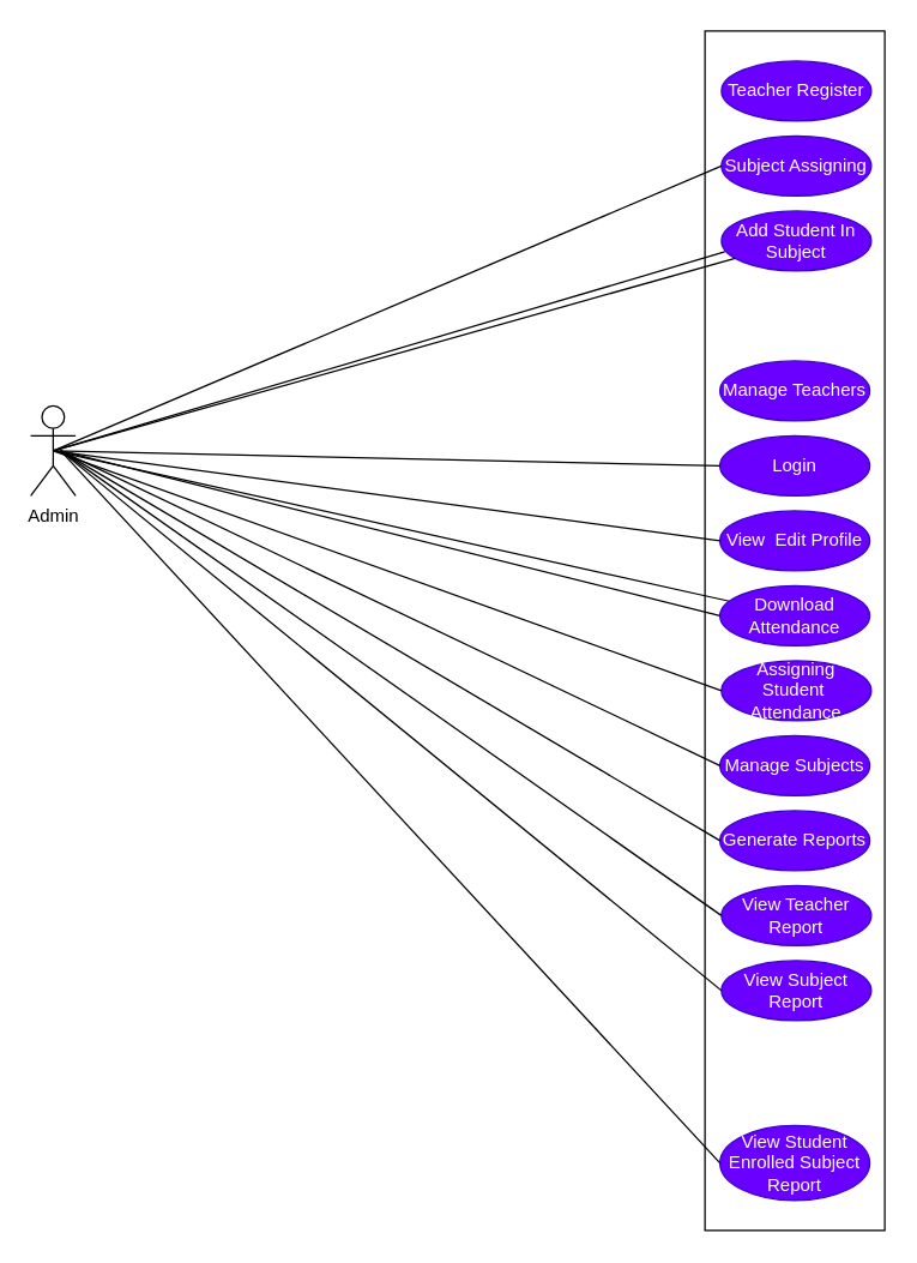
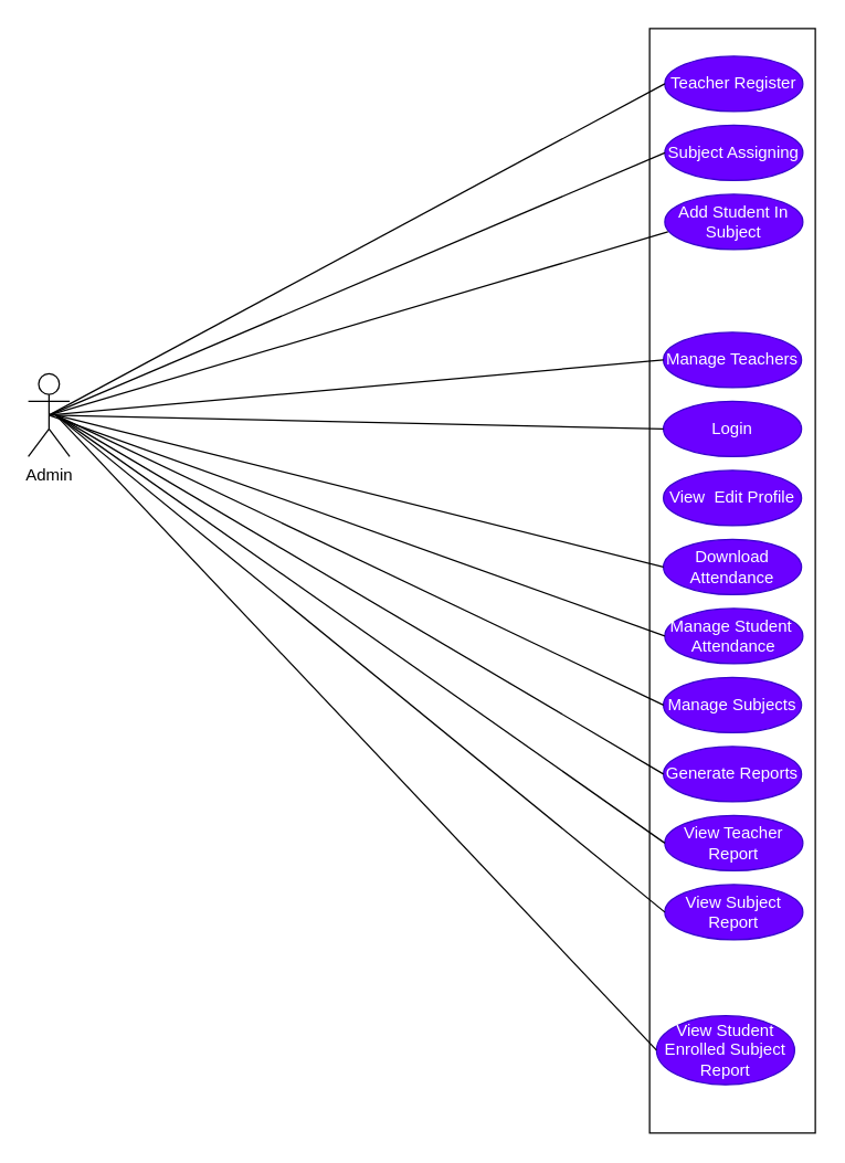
  <mxCell id="0" />
  <mxCell id="1" parent="0" />
  <mxCell id="2" value="" style="rounded=0;whiteSpace=wrap;html=1;" parent="1" vertex="1"><mxGeometry x="470" y="20" width="120" height="800" as="geometry" /></mxCell>
  <mxCell id="3" value="Teacher Register" style="ellipse;whiteSpace=wrap;html=1;align=center;newEdgeStyle={&quot;edgeStyle&quot;:&quot;entityRelationEdgeStyle&quot;,&quot;startArrow&quot;:&quot;none&quot;,&quot;endArrow&quot;:&quot;none&quot;,&quot;segment&quot;:10,&quot;curved&quot;:1,&quot;sourcePerimeterSpacing&quot;:0,&quot;targetPerimeterSpacing&quot;:0};treeFolding=1;treeMoving=1;fillColor=#6a00ff;fontColor=#ffffff;strokeColor=#3700CC;" parent="1" vertex="1"><mxGeometry x="481" y="40" width="100" height="40" as="geometry" /></mxCell>
  <mxCell id="4" value="Subject Assigning" style="ellipse;whiteSpace=wrap;html=1;align=center;newEdgeStyle={&quot;edgeStyle&quot;:&quot;entityRelationEdgeStyle&quot;,&quot;startArrow&quot;:&quot;none&quot;,&quot;endArrow&quot;:&quot;none&quot;,&quot;segment&quot;:10,&quot;curved&quot;:1,&quot;sourcePerimeterSpacing&quot;:0,&quot;targetPerimeterSpacing&quot;:0};treeFolding=1;treeMoving=1;fillColor=#6a00ff;fontColor=#ffffff;strokeColor=#3700CC;" parent="1" vertex="1"><mxGeometry x="481" y="90" width="100" height="40" as="geometry" /></mxCell>
  <mxCell id="5" value="Add Student In Subject" style="ellipse;whiteSpace=wrap;html=1;align=center;newEdgeStyle={&quot;edgeStyle&quot;:&quot;entityRelationEdgeStyle&quot;,&quot;startArrow&quot;:&quot;none&quot;,&quot;endArrow&quot;:&quot;none&quot;,&quot;segment&quot;:10,&quot;curved&quot;:1,&quot;sourcePerimeterSpacing&quot;:0,&quot;targetPerimeterSpacing&quot;:0};treeFolding=1;treeMoving=1;fillColor=#6a00ff;fontColor=#ffffff;strokeColor=#3700CC;" parent="1" vertex="1"><mxGeometry x="481" y="140" width="100" height="40" as="geometry" /></mxCell>
  <mxCell id="6" value="Manage Teachers" style="ellipse;whiteSpace=wrap;html=1;align=center;newEdgeStyle={&quot;edgeStyle&quot;:&quot;entityRelationEdgeStyle&quot;,&quot;startArrow&quot;:&quot;none&quot;,&quot;endArrow&quot;:&quot;none&quot;,&quot;segment&quot;:10,&quot;curved&quot;:1,&quot;sourcePerimeterSpacing&quot;:0,&quot;targetPerimeterSpacing&quot;:0};treeFolding=1;treeMoving=1;fillColor=#6a00ff;fontColor=#ffffff;strokeColor=#3700CC;" parent="1" vertex="1"><mxGeometry x="480" y="240" width="100" height="40" as="geometry" /></mxCell>
  <mxCell id="7" value="Login" style="ellipse;whiteSpace=wrap;html=1;align=center;newEdgeStyle={&quot;edgeStyle&quot;:&quot;entityRelationEdgeStyle&quot;,&quot;startArrow&quot;:&quot;none&quot;,&quot;endArrow&quot;:&quot;none&quot;,&quot;segment&quot;:10,&quot;curved&quot;:1,&quot;sourcePerimeterSpacing&quot;:0,&quot;targetPerimeterSpacing&quot;:0};treeFolding=1;treeMoving=1;fillColor=#6a00ff;fontColor=#ffffff;strokeColor=#3700CC;" parent="1" vertex="1"><mxGeometry x="480" y="290" width="100" height="40" as="geometry" /></mxCell>
  <mxCell id="8" value="View&amp;nbsp; Edit Profile" style="ellipse;whiteSpace=wrap;html=1;align=center;newEdgeStyle={&quot;edgeStyle&quot;:&quot;entityRelationEdgeStyle&quot;,&quot;startArrow&quot;:&quot;none&quot;,&quot;endArrow&quot;:&quot;none&quot;,&quot;segment&quot;:10,&quot;curved&quot;:1,&quot;sourcePerimeterSpacing&quot;:0,&quot;targetPerimeterSpacing&quot;:0};treeFolding=1;treeMoving=1;fillColor=#6a00ff;fontColor=#ffffff;strokeColor=#3700CC;" parent="1" vertex="1"><mxGeometry x="480" y="340" width="100" height="40" as="geometry" /></mxCell>
- <mxCell id="9" value="Assigning Student&amp;nbsp; Attendance" style="ellipse;whiteSpace=wrap;html=1;align=center;newEdgeStyle={&quot;edgeStyle&quot;:&quot;entityRelationEdgeStyle&quot;,&quot;startArrow&quot;:&quot;none&quot;,&quot;endArrow&quot;:&quot;none&quot;,&quot;segment&quot;:10,&quot;curved&quot;:1,&quot;sourcePerimeterSpacing&quot;:0,&quot;targetPerimeterSpacing&quot;:0};treeFolding=1;treeMoving=1;fillColor=#6a00ff;fontColor=#ffffff;strokeColor=#3700CC;" parent="1" vertex="1"><mxGeometry x="481" y="440" width="100" height="40" as="geometry" /></mxCell>
+ <mxCell id="9" value="Manage Student&amp;nbsp; Attendance" style="ellipse;whiteSpace=wrap;html=1;align=center;newEdgeStyle={&quot;edgeStyle&quot;:&quot;entityRelationEdgeStyle&quot;,&quot;startArrow&quot;:&quot;none&quot;,&quot;endArrow&quot;:&quot;none&quot;,&quot;segment&quot;:10,&quot;curved&quot;:1,&quot;sourcePerimeterSpacing&quot;:0,&quot;targetPerimeterSpacing&quot;:0};treeFolding=1;treeMoving=1;fillColor=#6a00ff;fontColor=#ffffff;strokeColor=#3700CC;" parent="1" vertex="1"><mxGeometry x="481" y="440" width="100" height="40" as="geometry" /></mxCell>
  <mxCell id="10" value="Manage Subjects" style="ellipse;whiteSpace=wrap;html=1;align=center;newEdgeStyle={&quot;edgeStyle&quot;:&quot;entityRelationEdgeStyle&quot;,&quot;startArrow&quot;:&quot;none&quot;,&quot;endArrow&quot;:&quot;none&quot;,&quot;segment&quot;:10,&quot;curved&quot;:1,&quot;sourcePerimeterSpacing&quot;:0,&quot;targetPerimeterSpacing&quot;:0};treeFolding=1;treeMoving=1;fillColor=#6a00ff;fontColor=#ffffff;strokeColor=#3700CC;" parent="1" vertex="1"><mxGeometry x="480" y="490" width="100" height="40" as="geometry" /></mxCell>
  <mxCell id="11" value="Generate Reports" style="ellipse;whiteSpace=wrap;html=1;align=center;newEdgeStyle={&quot;edgeStyle&quot;:&quot;entityRelationEdgeStyle&quot;,&quot;startArrow&quot;:&quot;none&quot;,&quot;endArrow&quot;:&quot;none&quot;,&quot;segment&quot;:10,&quot;curved&quot;:1,&quot;sourcePerimeterSpacing&quot;:0,&quot;targetPerimeterSpacing&quot;:0};treeFolding=1;treeMoving=1;fillColor=#6a00ff;fontColor=#ffffff;strokeColor=#3700CC;" parent="1" vertex="1"><mxGeometry x="480" y="540" width="100" height="40" as="geometry" /></mxCell>
  <mxCell id="12" value="View Teacher Report" style="ellipse;whiteSpace=wrap;html=1;align=center;newEdgeStyle={&quot;edgeStyle&quot;:&quot;entityRelationEdgeStyle&quot;,&quot;startArrow&quot;:&quot;none&quot;,&quot;endArrow&quot;:&quot;none&quot;,&quot;segment&quot;:10,&quot;curved&quot;:1,&quot;sourcePerimeterSpacing&quot;:0,&quot;targetPerimeterSpacing&quot;:0};treeFolding=1;treeMoving=1;fillColor=#6a00ff;fontColor=#ffffff;strokeColor=#3700CC;" parent="1" vertex="1"><mxGeometry x="481" y="590" width="100" height="40" as="geometry" /></mxCell>
  <mxCell id="13" value="View Subject Report" style="ellipse;whiteSpace=wrap;html=1;align=center;newEdgeStyle={&quot;edgeStyle&quot;:&quot;entityRelationEdgeStyle&quot;,&quot;startArrow&quot;:&quot;none&quot;,&quot;endArrow&quot;:&quot;none&quot;,&quot;segment&quot;:10,&quot;curved&quot;:1,&quot;sourcePerimeterSpacing&quot;:0,&quot;targetPerimeterSpacing&quot;:0};treeFolding=1;treeMoving=1;fillColor=#6a00ff;fontColor=#ffffff;strokeColor=#3700CC;" parent="1" vertex="1"><mxGeometry x="481" y="640" width="100" height="40" as="geometry" /></mxCell>
- <mxCell id="14" value="View Student Enrolled Subject Report" style="ellipse;whiteSpace=wrap;html=1;align=center;newEdgeStyle={&quot;edgeStyle&quot;:&quot;entityRelationEdgeStyle&quot;,&quot;startArrow&quot;:&quot;none&quot;,&quot;endArrow&quot;:&quot;none&quot;,&quot;segment&quot;:10,&quot;curved&quot;:1,&quot;sourcePerimeterSpacing&quot;:0,&quot;targetPerimeterSpacing&quot;:0};treeFolding=1;treeMoving=1;fillColor=#6a00ff;fontColor=#ffffff;strokeColor=#3700CC;" parent="1" vertex="1"><mxGeometry x="480" y="750" width="100" height="50" as="geometry" /></mxCell>
+ <mxCell id="14" value="View Student Enrolled Subject Report" style="ellipse;whiteSpace=wrap;html=1;align=center;newEdgeStyle={&quot;edgeStyle&quot;:&quot;entityRelationEdgeStyle&quot;,&quot;startArrow&quot;:&quot;none&quot;,&quot;endArrow&quot;:&quot;none&quot;,&quot;segment&quot;:10,&quot;curved&quot;:1,&quot;sourcePerimeterSpacing&quot;:0,&quot;targetPerimeterSpacing&quot;:0};treeFolding=1;treeMoving=1;fillColor=#6a00ff;fontColor=#ffffff;strokeColor=#3700CC;" parent="1" vertex="1"><mxGeometry x="475" y="735" width="100" height="50" as="geometry" /></mxCell>
  <mxCell id="15" value="Admin" style="shape=umlActor;verticalLabelPosition=bottom;verticalAlign=top;html=1;outlineConnect=0;" parent="1" vertex="1"><mxGeometry x="20" y="270" width="30" height="60" as="geometry" /></mxCell>
- <mxCell id="16" value="" style="endArrow=none;html=1;rounded=0;exitX=0.5;exitY=0.5;exitDx=0;exitDy=0;exitPerimeter=0;" parent="1" source="15" target="5" edge="1"><mxGeometry width="50" height="50" relative="1" as="geometry"><mxPoint x="40" y="300" as="sourcePoint" /><mxPoint x="480" y="-40" as="targetPoint" /></mxGeometry></mxCell>
+ <mxCell id="16" value="" style="endArrow=none;html=1;rounded=0;exitX=0.5;exitY=0.5;exitDx=0;exitDy=0;exitPerimeter=0;entryX=0;entryY=0.5;entryDx=0;entryDy=0;" parent="1" source="15" target="3" edge="1"><mxGeometry width="50" height="50" relative="1" as="geometry"><mxPoint x="40" y="300" as="sourcePoint" /><mxPoint x="480" y="-40" as="targetPoint" /></mxGeometry></mxCell>
  <mxCell id="17" value="" style="endArrow=none;html=1;rounded=0;exitX=0.5;exitY=0.5;exitDx=0;exitDy=0;exitPerimeter=0;entryX=0;entryY=0.5;entryDx=0;entryDy=0;" parent="1" source="15" target="4" edge="1"><mxGeometry width="50" height="50" relative="1" as="geometry"><mxPoint x="45" y="310" as="sourcePoint" /><mxPoint x="490" y="-30" as="targetPoint" /></mxGeometry></mxCell>
  <mxCell id="18" value="" style="endArrow=none;html=1;rounded=0;entryX=0.023;entryY=0.681;entryDx=0;entryDy=0;entryPerimeter=0;" parent="1" target="5" edge="1"><mxGeometry width="50" height="50" relative="1" as="geometry"><mxPoint x="35" y="300" as="sourcePoint" /><mxPoint x="490" y="20" as="targetPoint" /></mxGeometry></mxCell>
- <mxCell id="19" value="" style="endArrow=none;html=1;rounded=0;exitX=0.5;exitY=0.5;exitDx=0;exitDy=0;exitPerimeter=0;" parent="1" source="15" target="20" edge="1"><mxGeometry width="50" height="50" relative="1" as="geometry"><mxPoint x="70" y="323" as="sourcePoint" /><mxPoint x="490" y="170" as="targetPoint" /></mxGeometry></mxCell>
+ <mxCell id="19" value="" style="endArrow=none;html=1;rounded=0;entryX=0;entryY=0.5;entryDx=0;entryDy=0;exitX=0.5;exitY=0.5;exitDx=0;exitDy=0;exitPerimeter=0;" parent="1" source="15" target="6" edge="1"><mxGeometry width="50" height="50" relative="1" as="geometry"><mxPoint x="70" y="323" as="sourcePoint" /><mxPoint x="490" y="170" as="targetPoint" /></mxGeometry></mxCell>
  <mxCell id="20" value="Download Attendance" style="ellipse;whiteSpace=wrap;html=1;align=center;newEdgeStyle={&quot;edgeStyle&quot;:&quot;entityRelationEdgeStyle&quot;,&quot;startArrow&quot;:&quot;none&quot;,&quot;endArrow&quot;:&quot;none&quot;,&quot;segment&quot;:10,&quot;curved&quot;:1,&quot;sourcePerimeterSpacing&quot;:0,&quot;targetPerimeterSpacing&quot;:0};treeFolding=1;treeMoving=1;fillColor=#6a00ff;fontColor=#ffffff;strokeColor=#3700CC;" parent="1" vertex="1"><mxGeometry x="480" y="390" width="100" height="40" as="geometry" /></mxCell>
  <mxCell id="21" value="" style="endArrow=none;html=1;rounded=0;entryX=0;entryY=0.5;entryDx=0;entryDy=0;exitX=0.5;exitY=0.5;exitDx=0;exitDy=0;exitPerimeter=0;" parent="1" source="15" target="7" edge="1"><mxGeometry width="50" height="50" relative="1" as="geometry"><mxPoint x="80" y="333" as="sourcePoint" /><mxPoint x="490" y="270" as="targetPoint" /></mxGeometry></mxCell>
- <mxCell id="22" value="" style="endArrow=none;html=1;rounded=0;entryX=0;entryY=0.5;entryDx=0;entryDy=0;exitX=0.5;exitY=0.5;exitDx=0;exitDy=0;exitPerimeter=0;" parent="1" source="15" target="8" edge="1"><mxGeometry width="50" height="50" relative="1" as="geometry"><mxPoint x="90" y="343" as="sourcePoint" /><mxPoint x="490" y="320" as="targetPoint" /></mxGeometry></mxCell>
  <mxCell id="23" value="" style="endArrow=none;html=1;rounded=0;entryX=0;entryY=0.5;entryDx=0;entryDy=0;exitX=0.5;exitY=0.5;exitDx=0;exitDy=0;exitPerimeter=0;" parent="1" source="15" target="9" edge="1"><mxGeometry width="50" height="50" relative="1" as="geometry"><mxPoint x="100" y="353" as="sourcePoint" /><mxPoint x="490" y="370" as="targetPoint" /></mxGeometry></mxCell>
  <mxCell id="24" value="" style="endArrow=none;html=1;rounded=0;entryX=0;entryY=0.5;entryDx=0;entryDy=0;" parent="1" target="10" edge="1"><mxGeometry width="50" height="50" relative="1" as="geometry"><mxPoint x="40" y="300" as="sourcePoint" /><mxPoint x="491" y="470" as="targetPoint" /></mxGeometry></mxCell>
  <mxCell id="25" value="" style="endArrow=none;html=1;rounded=0;entryX=0;entryY=0.5;entryDx=0;entryDy=0;" parent="1" target="11" edge="1"><mxGeometry width="50" height="50" relative="1" as="geometry"><mxPoint x="40" y="300" as="sourcePoint" /><mxPoint x="490" y="520" as="targetPoint" /></mxGeometry></mxCell>
  <mxCell id="26" value="" style="endArrow=none;html=1;rounded=0;entryX=0;entryY=0.5;entryDx=0;entryDy=0;" parent="1" target="12" edge="1"><mxGeometry width="50" height="50" relative="1" as="geometry"><mxPoint x="40" y="300" as="sourcePoint" /><mxPoint x="490" y="570" as="targetPoint" /></mxGeometry></mxCell>
  <mxCell id="27" value="" style="endArrow=none;html=1;rounded=0;entryX=0;entryY=0.5;entryDx=0;entryDy=0;" parent="1" target="13" edge="1"><mxGeometry width="50" height="50" relative="1" as="geometry"><mxPoint x="40" y="300" as="sourcePoint" /><mxPoint x="491" y="620" as="targetPoint" /></mxGeometry></mxCell>
  <mxCell id="28" value="" style="endArrow=none;html=1;rounded=0;entryX=0;entryY=0.5;entryDx=0;entryDy=0;" parent="1" target="14" edge="1"><mxGeometry width="50" height="50" relative="1" as="geometry"><mxPoint x="40" y="300" as="sourcePoint" /><mxPoint x="490" y="725" as="targetPoint" /></mxGeometry></mxCell>
  <mxCell id="29" value="" style="endArrow=none;html=1;rounded=0;entryX=0;entryY=0.5;entryDx=0;entryDy=0;" parent="1" target="20" edge="1"><mxGeometry width="50" height="50" relative="1" as="geometry"><mxPoint x="40" y="300" as="sourcePoint" /><mxPoint x="490" y="785" as="targetPoint" /></mxGeometry></mxCell>
